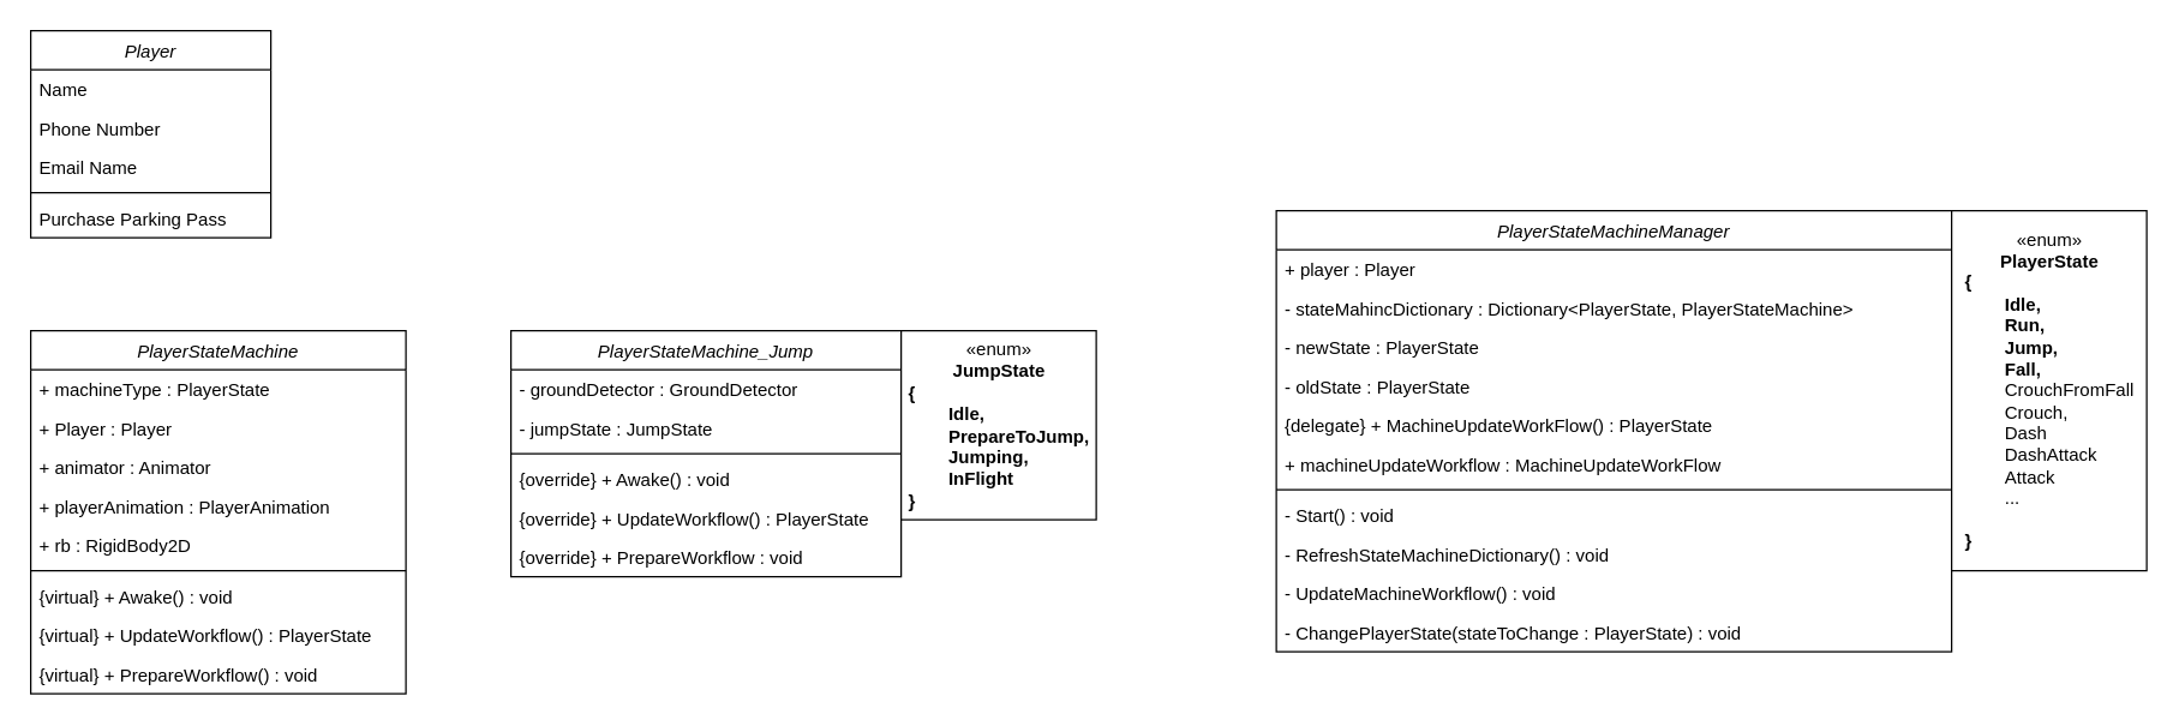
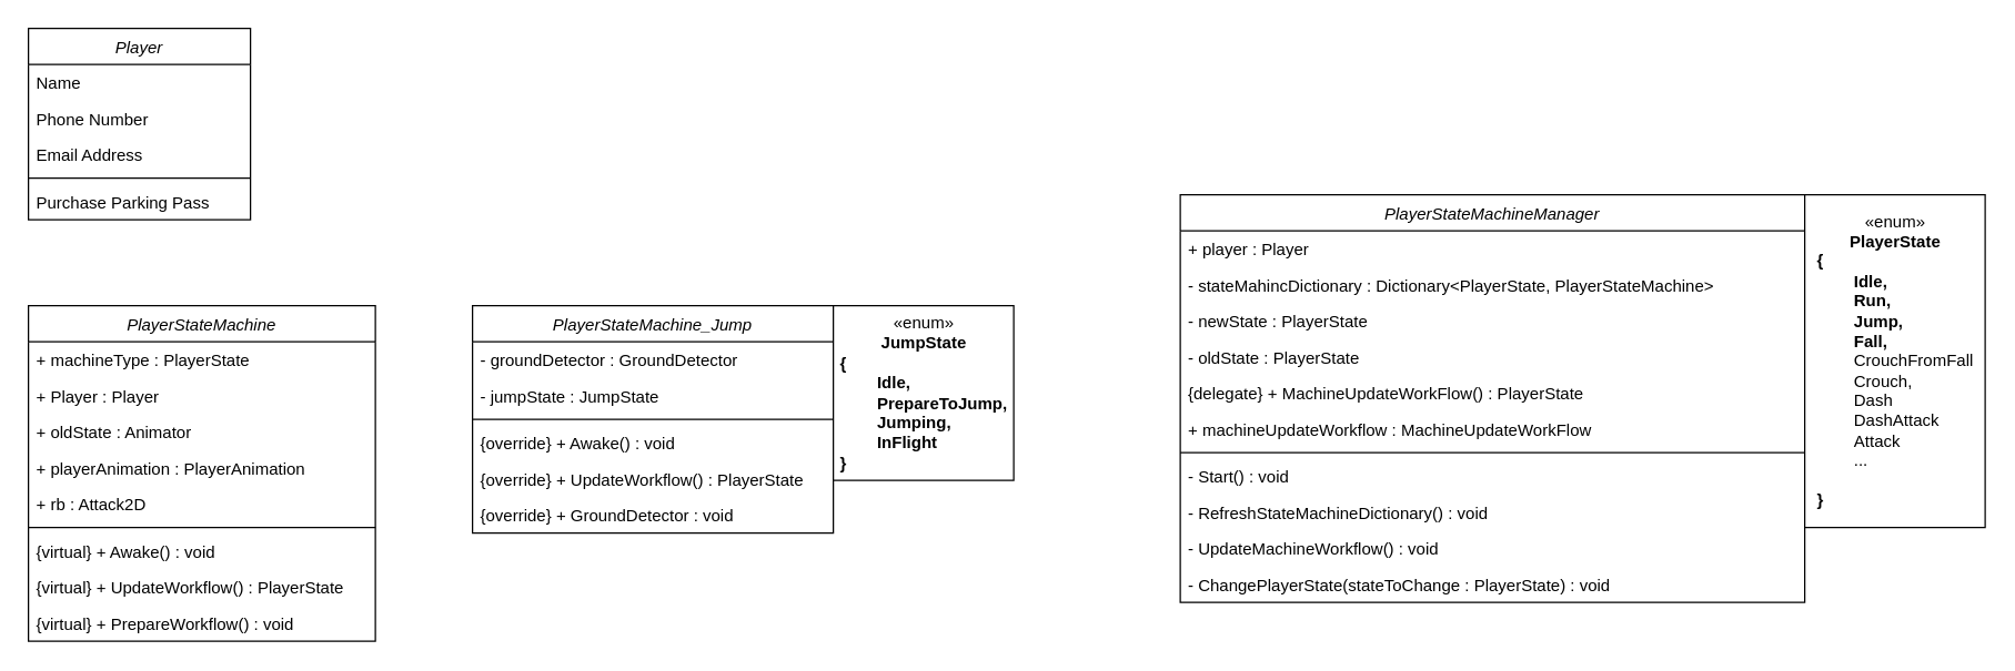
  <mxCell id="0" />
  <mxCell id="1" parent="0" />
  <mxCell id="2" value="Player" style="swimlane;fontStyle=2;align=center;verticalAlign=top;childLayout=stackLayout;horizontal=1;startSize=26;horizontalStack=0;resizeParent=1;resizeLast=0;collapsible=1;marginBottom=0;rounded=0;shadow=0;strokeWidth=1;" parent="1" vertex="1"><mxGeometry x="20" y="20" width="160" height="138" as="geometry"><mxRectangle x="230" y="140" width="160" height="26" as="alternateBounds" /></mxGeometry></mxCell>
  <mxCell id="3" value="Name" style="text;align=left;verticalAlign=top;spacingLeft=4;spacingRight=4;overflow=hidden;rotatable=0;points=[[0,0.5],[1,0.5]];portConstraint=eastwest;" parent="2" vertex="1"><mxGeometry y="26" width="160" height="26" as="geometry" /></mxCell>
  <mxCell id="4" value="Phone Number" style="text;align=left;verticalAlign=top;spacingLeft=4;spacingRight=4;overflow=hidden;rotatable=0;points=[[0,0.5],[1,0.5]];portConstraint=eastwest;rounded=0;shadow=0;html=0;" parent="2" vertex="1"><mxGeometry y="52" width="160" height="26" as="geometry" /></mxCell>
- <mxCell id="5" value="Email Name" style="text;align=left;verticalAlign=top;spacingLeft=4;spacingRight=4;overflow=hidden;rotatable=0;points=[[0,0.5],[1,0.5]];portConstraint=eastwest;rounded=0;shadow=0;html=0;" parent="2" vertex="1"><mxGeometry y="78" width="160" height="26" as="geometry" /></mxCell>
+ <mxCell id="5" value="Email Address" style="text;align=left;verticalAlign=top;spacingLeft=4;spacingRight=4;overflow=hidden;rotatable=0;points=[[0,0.5],[1,0.5]];portConstraint=eastwest;rounded=0;shadow=0;html=0;" parent="2" vertex="1"><mxGeometry y="78" width="160" height="26" as="geometry" /></mxCell>
  <mxCell id="6" value="" style="line;html=1;strokeWidth=1;align=left;verticalAlign=middle;spacingTop=-1;spacingLeft=3;spacingRight=3;rotatable=0;labelPosition=right;points=[];portConstraint=eastwest;" parent="2" vertex="1"><mxGeometry y="104" width="160" height="8" as="geometry" /></mxCell>
  <mxCell id="7" value="Purchase Parking Pass" style="text;align=left;verticalAlign=top;spacingLeft=4;spacingRight=4;overflow=hidden;rotatable=0;points=[[0,0.5],[1,0.5]];portConstraint=eastwest;" parent="2" vertex="1"><mxGeometry y="112" width="160" height="26" as="geometry" /></mxCell>
  <mxCell id="8" value="PlayerStateMachine" style="swimlane;fontStyle=2;align=center;verticalAlign=top;childLayout=stackLayout;horizontal=1;startSize=26;horizontalStack=0;resizeParent=1;resizeLast=0;collapsible=1;marginBottom=0;rounded=0;shadow=0;strokeWidth=1;" vertex="1" parent="1"><mxGeometry x="20" y="220" width="250" height="242" as="geometry"><mxRectangle x="230" y="140" width="160" height="26" as="alternateBounds" /></mxGeometry></mxCell>
  <mxCell id="9" value="+ machineType : PlayerState" style="text;align=left;verticalAlign=top;spacingLeft=4;spacingRight=4;overflow=hidden;rotatable=0;points=[[0,0.5],[1,0.5]];portConstraint=eastwest;" vertex="1" parent="8"><mxGeometry y="26" width="250" height="26" as="geometry" /></mxCell>
  <mxCell id="10" value="+ Player : Player" style="text;align=left;verticalAlign=top;spacingLeft=4;spacingRight=4;overflow=hidden;rotatable=0;points=[[0,0.5],[1,0.5]];portConstraint=eastwest;rounded=0;shadow=0;html=0;" vertex="1" parent="8"><mxGeometry y="52" width="250" height="26" as="geometry" /></mxCell>
- <mxCell id="11" value="+ animator : Animator" style="text;align=left;verticalAlign=top;spacingLeft=4;spacingRight=4;overflow=hidden;rotatable=0;points=[[0,0.5],[1,0.5]];portConstraint=eastwest;rounded=0;shadow=0;html=0;" vertex="1" parent="8"><mxGeometry y="78" width="250" height="26" as="geometry" /></mxCell>
+ <mxCell id="11" value="+ oldState : Animator" style="text;align=left;verticalAlign=top;spacingLeft=4;spacingRight=4;overflow=hidden;rotatable=0;points=[[0,0.5],[1,0.5]];portConstraint=eastwest;rounded=0;shadow=0;html=0;" vertex="1" parent="8"><mxGeometry y="78" width="250" height="26" as="geometry" /></mxCell>
  <mxCell id="12" value="+ playerAnimation : PlayerAnimation" style="text;align=left;verticalAlign=top;spacingLeft=4;spacingRight=4;overflow=hidden;rotatable=0;points=[[0,0.5],[1,0.5]];portConstraint=eastwest;rounded=0;shadow=0;html=0;" vertex="1" parent="8"><mxGeometry y="104" width="250" height="26" as="geometry" /></mxCell>
- <mxCell id="13" value="+ rb : RigidBody2D" style="text;align=left;verticalAlign=top;spacingLeft=4;spacingRight=4;overflow=hidden;rotatable=0;points=[[0,0.5],[1,0.5]];portConstraint=eastwest;rounded=0;shadow=0;html=0;" vertex="1" parent="8"><mxGeometry y="130" width="250" height="26" as="geometry" /></mxCell>
+ <mxCell id="13" value="+ rb : Attack2D" style="text;align=left;verticalAlign=top;spacingLeft=4;spacingRight=4;overflow=hidden;rotatable=0;points=[[0,0.5],[1,0.5]];portConstraint=eastwest;rounded=0;shadow=0;html=0;" vertex="1" parent="8"><mxGeometry y="130" width="250" height="26" as="geometry" /></mxCell>
  <mxCell id="14" value="" style="line;html=1;strokeWidth=1;align=left;verticalAlign=middle;spacingTop=-1;spacingLeft=3;spacingRight=3;rotatable=0;labelPosition=right;points=[];portConstraint=eastwest;" vertex="1" parent="8"><mxGeometry y="156" width="250" height="8" as="geometry" /></mxCell>
  <mxCell id="15" value="{virtual} + Awake() : void" style="text;align=left;verticalAlign=top;spacingLeft=4;spacingRight=4;overflow=hidden;rotatable=0;points=[[0,0.5],[1,0.5]];portConstraint=eastwest;" vertex="1" parent="8"><mxGeometry y="164" width="250" height="26" as="geometry" /></mxCell>
  <mxCell id="16" value="{virtual} + UpdateWorkflow() : PlayerState" style="text;align=left;verticalAlign=top;spacingLeft=4;spacingRight=4;overflow=hidden;rotatable=0;points=[[0,0.5],[1,0.5]];portConstraint=eastwest;" vertex="1" parent="8"><mxGeometry y="190" width="250" height="26" as="geometry" /></mxCell>
  <mxCell id="17" value="{virtual} + PrepareWorkflow() : void" style="text;align=left;verticalAlign=top;spacingLeft=4;spacingRight=4;overflow=hidden;rotatable=0;points=[[0,0.5],[1,0.5]];portConstraint=eastwest;" vertex="1" parent="8"><mxGeometry y="216" width="250" height="26" as="geometry" /></mxCell>
  <mxCell id="18" value="PlayerStateMachine_Jump" style="swimlane;fontStyle=2;align=center;verticalAlign=top;childLayout=stackLayout;horizontal=1;startSize=26;horizontalStack=0;resizeParent=1;resizeLast=0;collapsible=1;marginBottom=0;rounded=0;shadow=0;strokeWidth=1;" vertex="1" parent="1"><mxGeometry x="340" y="220" width="260" height="164" as="geometry"><mxRectangle x="230" y="140" width="160" height="26" as="alternateBounds" /></mxGeometry></mxCell>
  <mxCell id="19" value="- groundDetector : GroundDetector" style="text;align=left;verticalAlign=top;spacingLeft=4;spacingRight=4;overflow=hidden;rotatable=0;points=[[0,0.5],[1,0.5]];portConstraint=eastwest;" vertex="1" parent="18"><mxGeometry y="26" width="260" height="26" as="geometry" /></mxCell>
  <mxCell id="20" value="- jumpState : JumpState" style="text;align=left;verticalAlign=top;spacingLeft=4;spacingRight=4;overflow=hidden;rotatable=0;points=[[0,0.5],[1,0.5]];portConstraint=eastwest;rounded=0;shadow=0;html=0;" vertex="1" parent="18"><mxGeometry y="52" width="260" height="26" as="geometry" /></mxCell>
  <mxCell id="21" value="" style="line;html=1;strokeWidth=1;align=left;verticalAlign=middle;spacingTop=-1;spacingLeft=3;spacingRight=3;rotatable=0;labelPosition=right;points=[];portConstraint=eastwest;" vertex="1" parent="18"><mxGeometry y="78" width="260" height="8" as="geometry" /></mxCell>
  <mxCell id="22" value="{override} + Awake() : void" style="text;align=left;verticalAlign=top;spacingLeft=4;spacingRight=4;overflow=hidden;rotatable=0;points=[[0,0.5],[1,0.5]];portConstraint=eastwest;" vertex="1" parent="18"><mxGeometry y="86" width="260" height="26" as="geometry" /></mxCell>
  <mxCell id="23" value="{override} + UpdateWorkflow() : PlayerState" style="text;align=left;verticalAlign=top;spacingLeft=4;spacingRight=4;overflow=hidden;rotatable=0;points=[[0,0.5],[1,0.5]];portConstraint=eastwest;" vertex="1" parent="18"><mxGeometry y="112" width="260" height="26" as="geometry" /></mxCell>
- <mxCell id="24" value="{override} + PrepareWorkflow : void" style="text;align=left;verticalAlign=top;spacingLeft=4;spacingRight=4;overflow=hidden;rotatable=0;points=[[0,0.5],[1,0.5]];portConstraint=eastwest;" vertex="1" parent="18"><mxGeometry y="138" width="260" height="26" as="geometry" /></mxCell>
+ <mxCell id="24" value="{override} + GroundDetector : void" style="text;align=left;verticalAlign=top;spacingLeft=4;spacingRight=4;overflow=hidden;rotatable=0;points=[[0,0.5],[1,0.5]];portConstraint=eastwest;" vertex="1" parent="18"><mxGeometry y="138" width="260" height="26" as="geometry" /></mxCell>
  <mxCell id="25" value="«enum»&lt;br&gt;&lt;b&gt;JumpState&lt;/b&gt;&lt;br&gt;&lt;div style=&quot;font-weight: bold ; text-align: left&quot;&gt;&lt;b&gt;{&lt;/b&gt;&lt;/div&gt;&lt;div style=&quot;text-align: left&quot;&gt;&lt;b&gt;&lt;span style=&quot;white-space: pre&quot;&gt;&#09;&lt;/span&gt;Idle,&lt;br&gt;&lt;/b&gt;&lt;/div&gt;&lt;div style=&quot;text-align: left&quot;&gt;&lt;b&gt;&lt;span style=&quot;white-space: pre&quot;&gt;&#09;&lt;/span&gt;PrepareToJump,&lt;br&gt;&lt;/b&gt;&lt;/div&gt;&lt;div style=&quot;text-align: left&quot;&gt;&lt;b&gt;&lt;span style=&quot;white-space: pre&quot;&gt;&#09;&lt;/span&gt;Jumping,&lt;br&gt;&lt;/b&gt;&lt;/div&gt;&lt;div style=&quot;text-align: left&quot;&gt;&lt;b&gt;&lt;span style=&quot;white-space: pre&quot;&gt;&#09;&lt;/span&gt;InFlight&lt;br&gt;&lt;/b&gt;&lt;/div&gt;&lt;b&gt;&lt;div style=&quot;text-align: left&quot;&gt;&lt;b&gt;}&lt;/b&gt;&lt;/div&gt;&lt;/b&gt;" style="html=1;" vertex="1" parent="1"><mxGeometry x="600" y="220" width="130" height="126" as="geometry" /></mxCell>
  <mxCell id="26" value="PlayerStateMachineManager" style="swimlane;fontStyle=2;align=center;verticalAlign=top;childLayout=stackLayout;horizontal=1;startSize=26;horizontalStack=0;resizeParent=1;resizeLast=0;collapsible=1;marginBottom=0;rounded=0;shadow=0;strokeWidth=1;" vertex="1" parent="1"><mxGeometry x="850" y="140" width="450" height="294" as="geometry"><mxRectangle x="230" y="140" width="160" height="26" as="alternateBounds" /></mxGeometry></mxCell>
  <mxCell id="27" value="+ player : Player" style="text;align=left;verticalAlign=top;spacingLeft=4;spacingRight=4;overflow=hidden;rotatable=0;points=[[0,0.5],[1,0.5]];portConstraint=eastwest;rounded=0;shadow=0;html=0;" vertex="1" parent="26"><mxGeometry y="26" width="450" height="26" as="geometry" /></mxCell>
  <mxCell id="28" value="- stateMahincDictionary : Dictionary&lt;PlayerState, PlayerStateMachine&gt;" style="text;align=left;verticalAlign=top;spacingLeft=4;spacingRight=4;overflow=hidden;rotatable=0;points=[[0,0.5],[1,0.5]];portConstraint=eastwest;rounded=0;shadow=0;html=0;" vertex="1" parent="26"><mxGeometry y="52" width="450" height="26" as="geometry" /></mxCell>
  <mxCell id="29" value="- newState : PlayerState" style="text;align=left;verticalAlign=top;spacingLeft=4;spacingRight=4;overflow=hidden;rotatable=0;points=[[0,0.5],[1,0.5]];portConstraint=eastwest;rounded=0;shadow=0;html=0;" vertex="1" parent="26"><mxGeometry y="78" width="450" height="26" as="geometry" /></mxCell>
  <mxCell id="30" value="- oldState : PlayerState" style="text;align=left;verticalAlign=top;spacingLeft=4;spacingRight=4;overflow=hidden;rotatable=0;points=[[0,0.5],[1,0.5]];portConstraint=eastwest;rounded=0;shadow=0;html=0;" vertex="1" parent="26"><mxGeometry y="104" width="450" height="26" as="geometry" /></mxCell>
  <mxCell id="31" value="{delegate} + MachineUpdateWorkFlow() : PlayerState" style="text;align=left;verticalAlign=top;spacingLeft=4;spacingRight=4;overflow=hidden;rotatable=0;points=[[0,0.5],[1,0.5]];portConstraint=eastwest;rounded=0;shadow=0;html=0;" vertex="1" parent="26"><mxGeometry y="130" width="450" height="26" as="geometry" /></mxCell>
  <mxCell id="32" value="+ machineUpdateWorkflow : MachineUpdateWorkFlow" style="text;align=left;verticalAlign=top;spacingLeft=4;spacingRight=4;overflow=hidden;rotatable=0;points=[[0,0.5],[1,0.5]];portConstraint=eastwest;rounded=0;shadow=0;html=0;" vertex="1" parent="26"><mxGeometry y="156" width="450" height="26" as="geometry" /></mxCell>
  <mxCell id="33" value="" style="line;html=1;strokeWidth=1;align=left;verticalAlign=middle;spacingTop=-1;spacingLeft=3;spacingRight=3;rotatable=0;labelPosition=right;points=[];portConstraint=eastwest;" vertex="1" parent="26"><mxGeometry y="182" width="450" height="8" as="geometry" /></mxCell>
  <mxCell id="34" value="- Start() : void" style="text;align=left;verticalAlign=top;spacingLeft=4;spacingRight=4;overflow=hidden;rotatable=0;points=[[0,0.5],[1,0.5]];portConstraint=eastwest;" vertex="1" parent="26"><mxGeometry y="190" width="450" height="26" as="geometry" /></mxCell>
  <mxCell id="35" value="- RefreshStateMachineDictionary() : void" style="text;align=left;verticalAlign=top;spacingLeft=4;spacingRight=4;overflow=hidden;rotatable=0;points=[[0,0.5],[1,0.5]];portConstraint=eastwest;" vertex="1" parent="26"><mxGeometry y="216" width="450" height="26" as="geometry" /></mxCell>
  <mxCell id="36" value="- UpdateMachineWorkflow() : void" style="text;align=left;verticalAlign=top;spacingLeft=4;spacingRight=4;overflow=hidden;rotatable=0;points=[[0,0.5],[1,0.5]];portConstraint=eastwest;" vertex="1" parent="26"><mxGeometry y="242" width="450" height="26" as="geometry" /></mxCell>
  <mxCell id="37" value="- ChangePlayerState(stateToChange : PlayerState) : void" style="text;align=left;verticalAlign=top;spacingLeft=4;spacingRight=4;overflow=hidden;rotatable=0;points=[[0,0.5],[1,0.5]];portConstraint=eastwest;" vertex="1" parent="26"><mxGeometry y="268" width="450" height="26" as="geometry" /></mxCell>
  <mxCell id="38" value="«enum»&lt;br&gt;&lt;b&gt;PlayerState&lt;/b&gt;&lt;br&gt;&lt;div style=&quot;font-weight: bold ; text-align: left&quot;&gt;&lt;b&gt;{&lt;/b&gt;&lt;/div&gt;&lt;div style=&quot;text-align: left&quot;&gt;&lt;b&gt;&lt;span style=&quot;white-space: pre&quot;&gt;&#09;&lt;/span&gt;Idle,&lt;br&gt;&lt;/b&gt;&lt;/div&gt;&lt;div style=&quot;text-align: left&quot;&gt;&lt;b&gt;&lt;span style=&quot;white-space: pre&quot;&gt;&#09;&lt;/span&gt;Run,&lt;/b&gt;&lt;/div&gt;&lt;div style=&quot;text-align: left&quot;&gt;&lt;b&gt;&lt;span style=&quot;white-space: pre&quot;&gt;&#09;&lt;/span&gt;Jump,&lt;/b&gt;&lt;/div&gt;&lt;div style=&quot;text-align: left&quot;&gt;&lt;b&gt;&lt;span style=&quot;white-space: pre&quot;&gt;&#09;&lt;/span&gt;Fall,&lt;br&gt;&lt;/b&gt;&lt;/div&gt;&lt;div style=&quot;text-align: left&quot;&gt;&lt;span style=&quot;white-space: pre&quot;&gt;&#09;&lt;/span&gt;CrouchFromFall&lt;br&gt;&lt;/div&gt;&lt;div style=&quot;text-align: left&quot;&gt;&lt;span style=&quot;white-space: pre&quot;&gt;&#09;&lt;/span&gt;Crouch,&lt;/div&gt;&lt;div style=&quot;text-align: left&quot;&gt;&lt;span style=&quot;white-space: pre&quot;&gt;&#09;&lt;/span&gt;Dash&lt;br&gt;&lt;/div&gt;&lt;div style=&quot;text-align: left&quot;&gt;&lt;span style=&quot;white-space: pre&quot;&gt;&#09;&lt;/span&gt;DashAttack&lt;br&gt;&lt;/div&gt;&lt;div style=&quot;text-align: left&quot;&gt;&lt;span style=&quot;white-space: pre&quot;&gt;&#09;&lt;/span&gt;Attack&lt;br&gt;&lt;/div&gt;&lt;div style=&quot;text-align: left&quot;&gt;&lt;span style=&quot;white-space: pre&quot;&gt;&#09;&lt;/span&gt;...&lt;br&gt;&lt;/div&gt;&lt;div style=&quot;text-align: left&quot;&gt;&lt;br&gt;&lt;/div&gt;&lt;b&gt;&lt;div style=&quot;text-align: left&quot;&gt;&lt;b&gt;}&lt;/b&gt;&lt;/div&gt;&lt;/b&gt;" style="html=1;" vertex="1" parent="1"><mxGeometry x="1300" y="140" width="130" height="240" as="geometry" /></mxCell>
